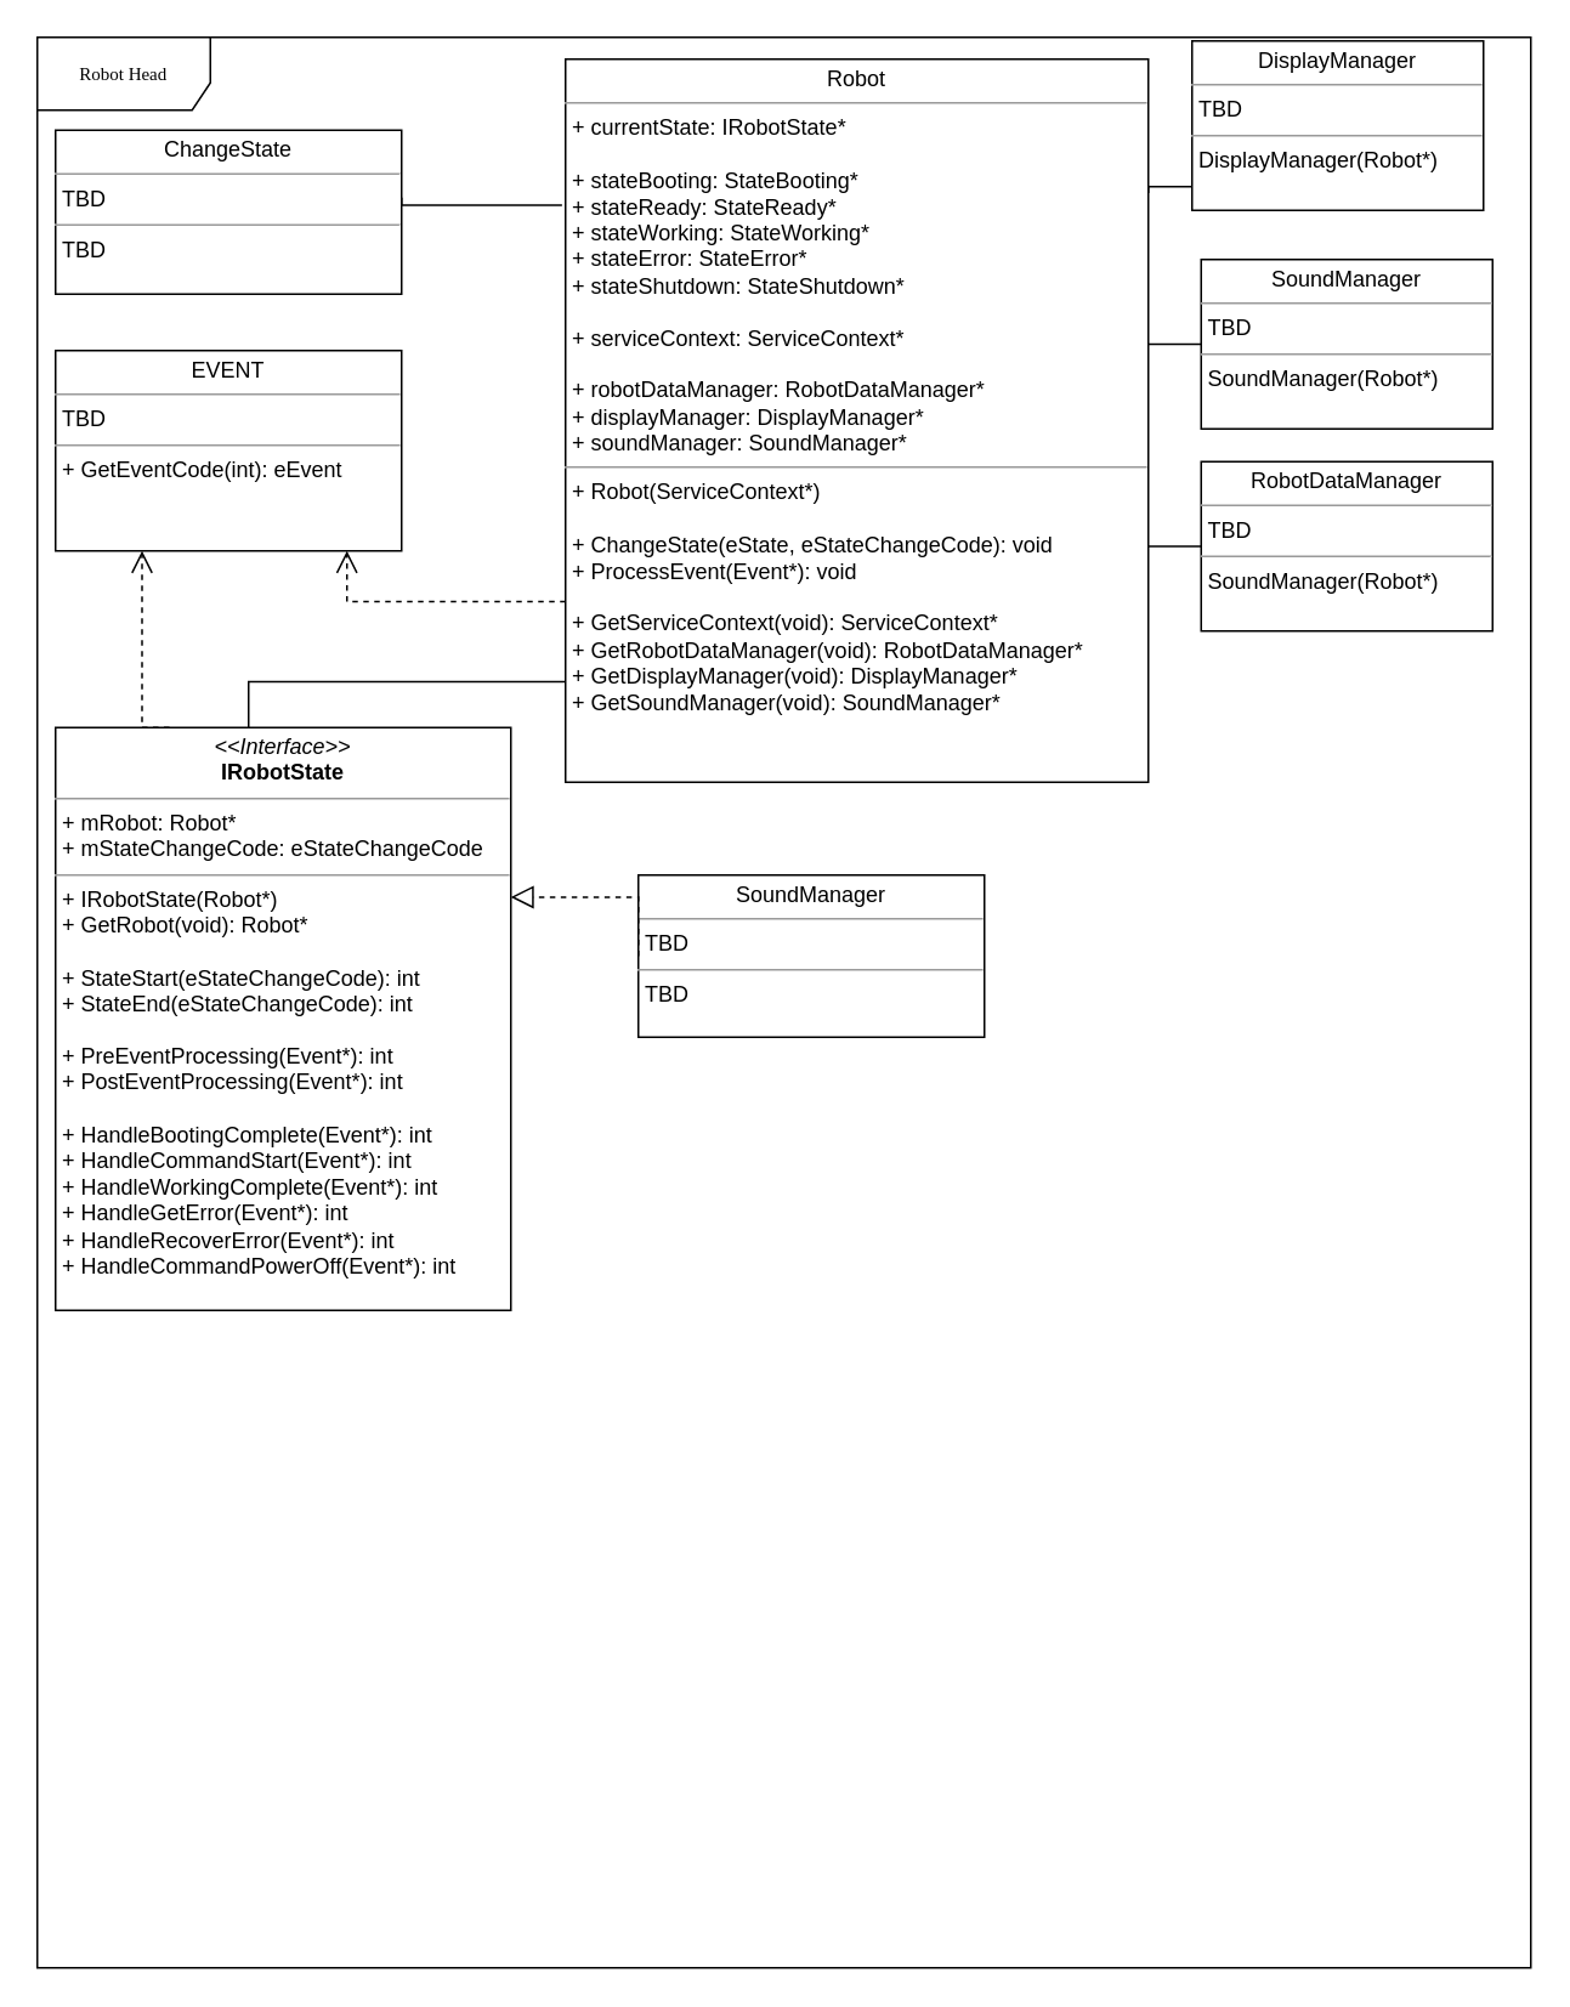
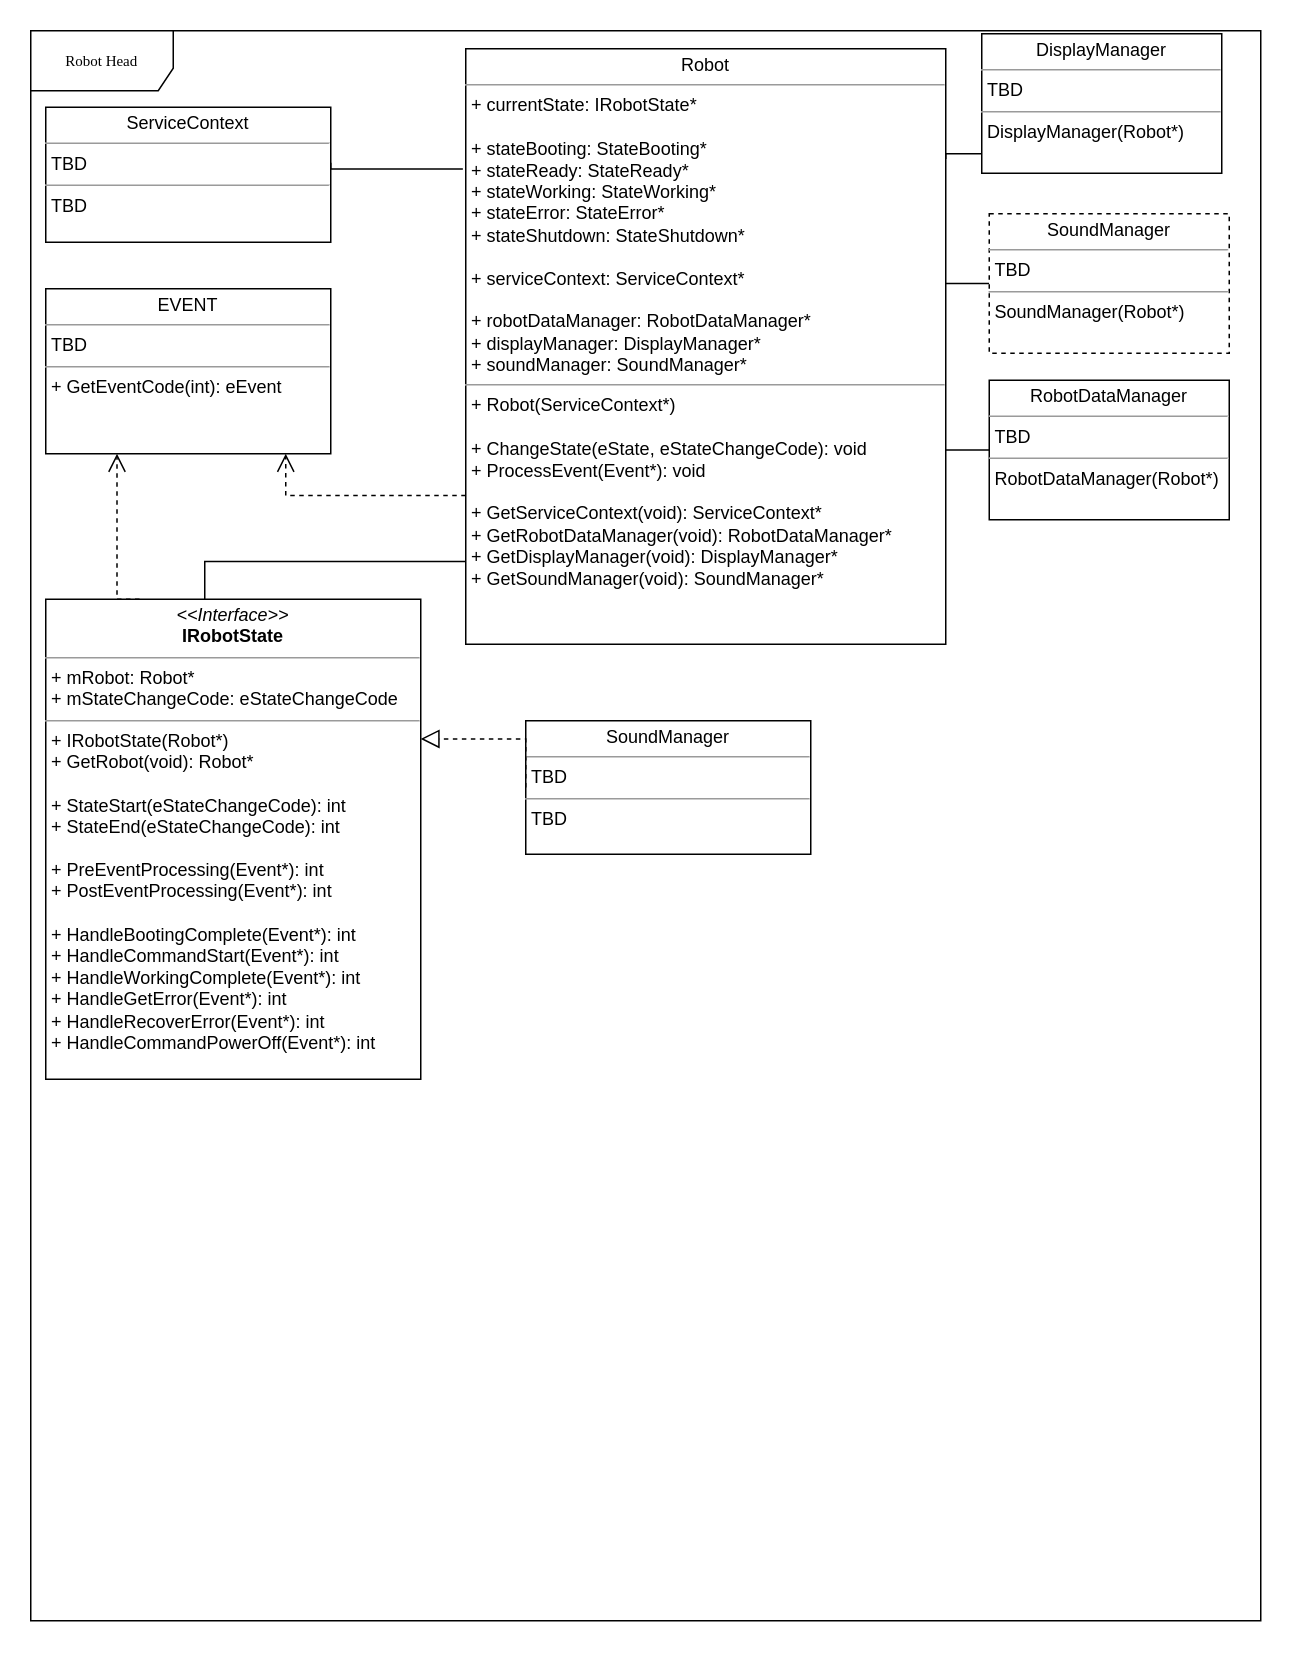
  <mxCell id="0" />
  <mxCell id="1" parent="0" />
  <mxCell id="2" value="Robot Head" style="shape=umlFrame;whiteSpace=wrap;html=1;rounded=0;shadow=0;comic=0;labelBackgroundColor=none;strokeColor=#000000;strokeWidth=1;fillColor=#ffffff;fontFamily=Verdana;fontSize=10;fontColor=#000000;align=center;width=95;height=40;" parent="1" vertex="1"><mxGeometry x="20" y="20" width="820" height="1060" as="geometry" /></mxCell>
  <mxCell id="3" value="&lt;p style=&quot;margin: 0px ; margin-top: 4px ; text-align: center&quot;&gt;EVENT&lt;/p&gt;&lt;hr size=&quot;1&quot;&gt;&lt;p style=&quot;margin: 0px ; margin-left: 4px&quot;&gt;TBD&lt;/p&gt;&lt;hr size=&quot;1&quot;&gt;&lt;p style=&quot;margin: 0px ; margin-left: 4px&quot;&gt;+ GetEventCode(int): eEvent&lt;/p&gt;" style="verticalAlign=top;align=left;overflow=fill;fontSize=12;fontFamily=Helvetica;html=1;rounded=0;shadow=0;comic=0;labelBackgroundColor=none;strokeColor=#000000;strokeWidth=1;fillColor=#ffffff;" parent="1" vertex="1"><mxGeometry x="30" y="192" width="190" height="110" as="geometry" /></mxCell>
  <mxCell id="4" value="" style="edgeStyle=orthogonalEdgeStyle;rounded=0;orthogonalLoop=1;jettySize=auto;html=1;endArrow=none;endFill=0;" edge="1" parent="1" source="5" target="8"><mxGeometry relative="1" as="geometry"><Array as="points"><mxPoint x="620" y="279" /><mxPoint x="620" y="279" /></Array></mxGeometry></mxCell>
- <mxCell id="5" value="&lt;p style=&quot;margin: 0px ; margin-top: 4px ; text-align: center&quot;&gt;RobotDataManager&lt;/p&gt;&lt;hr size=&quot;1&quot;&gt;&lt;p style=&quot;margin: 0px ; margin-left: 4px&quot;&gt;TBD&lt;/p&gt;&lt;hr size=&quot;1&quot;&gt;&lt;p style=&quot;margin: 0px ; margin-left: 4px&quot;&gt;SoundManager(Robot*)&lt;/p&gt;" style="verticalAlign=top;align=left;overflow=fill;fontSize=12;fontFamily=Helvetica;html=1;rounded=0;shadow=0;comic=0;labelBackgroundColor=none;strokeColor=#000000;strokeWidth=1;fillColor=#ffffff;" parent="1" vertex="1"><mxGeometry x="659" y="253" width="160" height="93" as="geometry" /></mxCell>
+ <mxCell id="5" value="&lt;p style=&quot;margin: 0px ; margin-top: 4px ; text-align: center&quot;&gt;RobotDataManager&lt;/p&gt;&lt;hr size=&quot;1&quot;&gt;&lt;p style=&quot;margin: 0px ; margin-left: 4px&quot;&gt;TBD&lt;/p&gt;&lt;hr size=&quot;1&quot;&gt;&lt;p style=&quot;margin: 0px ; margin-left: 4px&quot;&gt;RobotDataManager(Robot*)&lt;/p&gt;" style="verticalAlign=top;align=left;overflow=fill;fontSize=12;fontFamily=Helvetica;html=1;rounded=0;shadow=0;comic=0;labelBackgroundColor=none;strokeColor=#000000;strokeWidth=1;fillColor=#ffffff;" parent="1" vertex="1"><mxGeometry x="659" y="253" width="160" height="93" as="geometry" /></mxCell>
  <mxCell id="6" style="edgeStyle=orthogonalEdgeStyle;rounded=0;html=1;dashed=1;labelBackgroundColor=none;startFill=0;endArrow=open;endFill=0;endSize=10;fontFamily=Verdana;fontSize=10;exitX=0;exitY=0.75;exitDx=0;exitDy=0;" parent="1" source="8" target="3" edge="1"><mxGeometry relative="1" as="geometry"><Array as="points"><mxPoint x="190" y="330" /></Array><mxPoint x="180" y="620" as="sourcePoint" /></mxGeometry></mxCell>
  <mxCell id="7" style="edgeStyle=orthogonalEdgeStyle;rounded=0;orthogonalLoop=1;jettySize=auto;html=1;exitX=1;exitY=0.25;exitDx=0;exitDy=0;entryX=0;entryY=0.75;entryDx=0;entryDy=0;endArrow=none;endFill=0;" edge="1" parent="1" target="11"><mxGeometry relative="1" as="geometry"><mxPoint x="584" y="105" as="sourcePoint" /><mxPoint x="630" y="100" as="targetPoint" /><Array as="points"><mxPoint x="630" y="105" /><mxPoint x="630" y="102" /></Array></mxGeometry></mxCell>
  <mxCell id="8" value="&lt;p style=&quot;margin: 0px ; margin-top: 4px ; text-align: center&quot;&gt;Robot&lt;/p&gt;&lt;hr size=&quot;1&quot;&gt;&lt;p style=&quot;margin: 0px ; margin-left: 4px&quot;&gt;+ currentState: IRobotState*&lt;/p&gt;&lt;p style=&quot;margin: 0px ; margin-left: 4px&quot;&gt;&lt;br&gt;+ stateBooting: StateBooting*&lt;/p&gt;&lt;p style=&quot;margin: 0px ; margin-left: 4px&quot;&gt;+ stateReady: StateReady*&lt;/p&gt;&lt;p style=&quot;margin: 0px ; margin-left: 4px&quot;&gt;+ stateWorking: StateWorking*&lt;/p&gt;&lt;p style=&quot;margin: 0px ; margin-left: 4px&quot;&gt;+ stateError: StateError*&lt;/p&gt;&lt;p style=&quot;margin: 0px ; margin-left: 4px&quot;&gt;+ stateShutdown: StateShutdown*&lt;/p&gt;&lt;p style=&quot;margin: 0px ; margin-left: 4px&quot;&gt;&lt;br&gt;&lt;/p&gt;&lt;p style=&quot;margin: 0px ; margin-left: 4px&quot;&gt;+ serviceContext: ServiceContext*&lt;/p&gt;&lt;p style=&quot;margin: 0px ; margin-left: 4px&quot;&gt;&lt;br&gt;&lt;/p&gt;&lt;p style=&quot;margin: 0px ; margin-left: 4px&quot;&gt;+ robotDataManager: RobotDataManager*&lt;/p&gt;&lt;p style=&quot;margin: 0px ; margin-left: 4px&quot;&gt;+ displayManager: DisplayManager*&lt;/p&gt;&lt;p style=&quot;margin: 0px ; margin-left: 4px&quot;&gt;+ soundManager: SoundManager*&lt;/p&gt;&lt;hr size=&quot;1&quot;&gt;&lt;p style=&quot;margin: 0px ; margin-left: 4px&quot;&gt;+ Robot(ServiceContext*)&lt;/p&gt;&lt;p style=&quot;margin: 0px ; margin-left: 4px&quot;&gt;&lt;br&gt;&lt;/p&gt;&lt;p style=&quot;margin: 0px ; margin-left: 4px&quot;&gt;+ ChangeState(eState, eStateChangeCode): void&lt;/p&gt;&lt;p style=&quot;margin: 0px ; margin-left: 4px&quot;&gt;+ ProcessEvent(Event*): void&lt;/p&gt;&lt;p style=&quot;margin: 0px ; margin-left: 4px&quot;&gt;&lt;br&gt;+ GetServiceContext(void): ServiceContext*&lt;/p&gt;&lt;p style=&quot;margin: 0px ; margin-left: 4px&quot;&gt;+ GetRobotDataManager(void): RobotDataManager*&lt;/p&gt;&lt;p style=&quot;margin: 0px ; margin-left: 4px&quot;&gt;+ GetDisplayManager(void): DisplayManager*&lt;/p&gt;&lt;p style=&quot;margin: 0px ; margin-left: 4px&quot;&gt;+ GetSoundManager(void): SoundManager*&lt;/p&gt;" style="verticalAlign=top;align=left;overflow=fill;fontSize=12;fontFamily=Helvetica;html=1;rounded=0;shadow=0;comic=0;labelBackgroundColor=none;strokeColor=#000000;strokeWidth=1;fillColor=#ffffff;" vertex="1" parent="1"><mxGeometry x="310" y="32" width="320" height="397" as="geometry" /></mxCell>
  <mxCell id="9" value="&lt;p style=&quot;margin: 0px ; margin-top: 4px ; text-align: center&quot;&gt;&lt;i&gt;&amp;lt;&amp;lt;Interface&amp;gt;&amp;gt;&lt;/i&gt;&lt;br&gt;&lt;b&gt;IRobotState&lt;/b&gt;&lt;/p&gt;&lt;hr size=&quot;1&quot;&gt;&lt;p style=&quot;margin: 0px ; margin-left: 4px&quot;&gt;+ mRobot: Robot*&lt;/p&gt;&lt;p style=&quot;margin: 0px ; margin-left: 4px&quot;&gt;+ mStateChangeCode: eStateChangeCode&lt;/p&gt;&lt;hr size=&quot;1&quot;&gt;&lt;p style=&quot;margin: 0px ; margin-left: 4px&quot;&gt;+ IRobotState(Robot*)&lt;/p&gt;&lt;p style=&quot;margin: 0px ; margin-left: 4px&quot;&gt;+ GetRobot(void): Robot*&lt;/p&gt;&lt;p style=&quot;margin: 0px ; margin-left: 4px&quot;&gt;&lt;br&gt;&lt;/p&gt;&lt;p style=&quot;margin: 0px ; margin-left: 4px&quot;&gt;+ StateStart(eStateChangeCode): int&lt;/p&gt;&lt;p style=&quot;margin: 0px ; margin-left: 4px&quot;&gt;+ StateEnd(eStateChangeCode): int&lt;/p&gt;&lt;p style=&quot;margin: 0px ; margin-left: 4px&quot;&gt;&lt;br&gt;&lt;/p&gt;&lt;p style=&quot;margin: 0px ; margin-left: 4px&quot;&gt;+ PreEventProcessing(Event*): int&lt;/p&gt;&lt;p style=&quot;margin: 0px ; margin-left: 4px&quot;&gt;+ PostEventProcessing(Event*): int&lt;/p&gt;&lt;p style=&quot;margin: 0px ; margin-left: 4px&quot;&gt;&lt;br&gt;&lt;/p&gt;&lt;p style=&quot;margin: 0px ; margin-left: 4px&quot;&gt;+ HandleBootingComplete(Event*): int&lt;/p&gt;&lt;p style=&quot;margin: 0px ; margin-left: 4px&quot;&gt;+ HandleCommandStart(Event*): int&lt;/p&gt;&lt;p style=&quot;margin: 0px ; margin-left: 4px&quot;&gt;+ HandleWorkingComplete(Event*): int&lt;/p&gt;&lt;p style=&quot;margin: 0px ; margin-left: 4px&quot;&gt;+ HandleGetError(Event*): int&lt;/p&gt;&lt;p style=&quot;margin: 0px ; margin-left: 4px&quot;&gt;+ HandleRecoverError(Event*): int&lt;/p&gt;&lt;p style=&quot;margin: 0px ; margin-left: 4px&quot;&gt;+ HandleCommandPowerOff(Event*): int&lt;/p&gt;&lt;p style=&quot;margin: 0px ; margin-left: 4px&quot;&gt;&lt;br&gt;&lt;/p&gt;" style="verticalAlign=top;align=left;overflow=fill;fontSize=12;fontFamily=Helvetica;html=1;rounded=0;shadow=0;comic=0;labelBackgroundColor=none;strokeColor=#000000;strokeWidth=1;fillColor=#ffffff;" vertex="1" parent="1"><mxGeometry x="30" y="399" width="250" height="320" as="geometry" /></mxCell>
  <mxCell id="10" value="&lt;p style=&quot;margin: 0px ; margin-top: 4px ; text-align: center&quot;&gt;SoundManager&lt;/p&gt;&lt;hr size=&quot;1&quot;&gt;&lt;p style=&quot;margin: 0px ; margin-left: 4px&quot;&gt;TBD&lt;/p&gt;&lt;hr size=&quot;1&quot;&gt;&lt;p style=&quot;margin: 0px ; margin-left: 4px&quot;&gt;TBD&lt;/p&gt;" style="verticalAlign=top;align=left;overflow=fill;fontSize=12;fontFamily=Helvetica;html=1;rounded=0;shadow=0;comic=0;labelBackgroundColor=none;strokeColor=#000000;strokeWidth=1;fillColor=#ffffff;" vertex="1" parent="1"><mxGeometry x="350" y="480" width="190" height="89" as="geometry" /></mxCell>
  <mxCell id="11" value="&lt;p style=&quot;margin: 0px ; margin-top: 4px ; text-align: center&quot;&gt;DisplayManager&lt;/p&gt;&lt;hr size=&quot;1&quot;&gt;&lt;p style=&quot;margin: 0px ; margin-left: 4px&quot;&gt;TBD&lt;/p&gt;&lt;hr size=&quot;1&quot;&gt;&lt;p style=&quot;margin: 0px ; margin-left: 4px&quot;&gt;DisplayManager(Robot*)&lt;/p&gt;" style="verticalAlign=top;align=left;overflow=fill;fontSize=12;fontFamily=Helvetica;html=1;rounded=0;shadow=0;comic=0;labelBackgroundColor=none;strokeColor=#000000;strokeWidth=1;fillColor=#ffffff;" vertex="1" parent="1"><mxGeometry x="654" y="22" width="160" height="93" as="geometry" /></mxCell>
  <mxCell id="12" value="" style="edgeStyle=orthogonalEdgeStyle;rounded=0;orthogonalLoop=1;jettySize=auto;html=1;endArrow=none;endFill=0;" edge="1" parent="1" source="13" target="8"><mxGeometry relative="1" as="geometry"><Array as="points"><mxPoint x="620" y="182" /><mxPoint x="620" y="182" /></Array></mxGeometry></mxCell>
- <mxCell id="13" value="&lt;p style=&quot;margin: 0px ; margin-top: 4px ; text-align: center&quot;&gt;SoundManager&lt;/p&gt;&lt;hr size=&quot;1&quot;&gt;&lt;p style=&quot;margin: 0px ; margin-left: 4px&quot;&gt;TBD&lt;/p&gt;&lt;hr size=&quot;1&quot;&gt;&lt;p style=&quot;margin: 0px ; margin-left: 4px&quot;&gt;SoundManager(Robot*)&lt;/p&gt;" style="verticalAlign=top;align=left;overflow=fill;fontSize=12;fontFamily=Helvetica;html=1;rounded=0;shadow=0;comic=0;labelBackgroundColor=none;strokeColor=#000000;strokeWidth=1;fillColor=#ffffff;" vertex="1" parent="1"><mxGeometry x="659" y="142" width="160" height="93" as="geometry" /></mxCell>
+ <mxCell id="13" value="&lt;p style=&quot;margin: 0px ; margin-top: 4px ; text-align: center&quot;&gt;SoundManager&lt;/p&gt;&lt;hr size=&quot;1&quot;&gt;&lt;p style=&quot;margin: 0px ; margin-left: 4px&quot;&gt;TBD&lt;/p&gt;&lt;hr size=&quot;1&quot;&gt;&lt;p style=&quot;margin: 0px ; margin-left: 4px&quot;&gt;SoundManager(Robot*)&lt;/p&gt;" style="verticalAlign=top;align=left;overflow=fill;fontSize=12;fontFamily=Helvetica;html=1;rounded=0;shadow=0;comic=0;labelBackgroundColor=none;strokeColor=#000000;strokeWidth=1;fillColor=#ffffff;dashed=1;" vertex="1" parent="1"><mxGeometry x="659" y="142" width="160" height="93" as="geometry" /></mxCell>
  <mxCell id="14" style="edgeStyle=orthogonalEdgeStyle;rounded=0;orthogonalLoop=1;jettySize=auto;html=1;exitX=1;exitY=0.5;exitDx=0;exitDy=0;entryX=-0.006;entryY=0.202;entryDx=0;entryDy=0;endArrow=none;endFill=0;entryPerimeter=0;" edge="1" parent="1" target="8"><mxGeometry relative="1" as="geometry"><mxPoint x="220" y="108" as="sourcePoint" /><mxPoint x="264" y="99" as="targetPoint" /><Array as="points"><mxPoint x="220" y="112" /></Array></mxGeometry></mxCell>
- <mxCell id="15" value="&lt;p style=&quot;margin: 0px ; margin-top: 4px ; text-align: center&quot;&gt;ChangeState&lt;/p&gt;&lt;hr size=&quot;1&quot;&gt;&lt;p style=&quot;margin: 0px ; margin-left: 4px&quot;&gt;TBD&lt;/p&gt;&lt;hr size=&quot;1&quot;&gt;&lt;p style=&quot;margin: 0px ; margin-left: 4px&quot;&gt;TBD&lt;/p&gt;" style="verticalAlign=top;align=left;overflow=fill;fontSize=12;fontFamily=Helvetica;html=1;rounded=0;shadow=0;comic=0;labelBackgroundColor=none;strokeColor=#000000;strokeWidth=1;fillColor=#ffffff;" vertex="1" parent="1"><mxGeometry x="30" y="71" width="190" height="90" as="geometry" /></mxCell>
+ <mxCell id="15" value="&lt;p style=&quot;margin: 0px ; margin-top: 4px ; text-align: center&quot;&gt;ServiceContext&lt;/p&gt;&lt;hr size=&quot;1&quot;&gt;&lt;p style=&quot;margin: 0px ; margin-left: 4px&quot;&gt;TBD&lt;/p&gt;&lt;hr size=&quot;1&quot;&gt;&lt;p style=&quot;margin: 0px ; margin-left: 4px&quot;&gt;TBD&lt;/p&gt;" style="verticalAlign=top;align=left;overflow=fill;fontSize=12;fontFamily=Helvetica;html=1;rounded=0;shadow=0;comic=0;labelBackgroundColor=none;strokeColor=#000000;strokeWidth=1;fillColor=#ffffff;" vertex="1" parent="1"><mxGeometry x="30" y="71" width="190" height="90" as="geometry" /></mxCell>
  <mxCell id="16" style="edgeStyle=orthogonalEdgeStyle;rounded=0;html=1;dashed=1;labelBackgroundColor=none;startFill=0;endArrow=open;endFill=0;endSize=10;fontFamily=Verdana;fontSize=10;exitX=0.25;exitY=0;exitDx=0;exitDy=0;entryX=0.25;entryY=1;entryDx=0;entryDy=0;" edge="1" parent="1" source="9" target="3"><mxGeometry relative="1" as="geometry"><Array as="points"><mxPoint x="78" y="399" /></Array><mxPoint x="154" y="346" as="sourcePoint" /><mxPoint x="80" y="318" as="targetPoint" /></mxGeometry></mxCell>
  <mxCell id="17" style="edgeStyle=orthogonalEdgeStyle;rounded=0;html=1;dashed=1;labelBackgroundColor=none;startFill=0;endArrow=block;endFill=0;endSize=10;fontFamily=Verdana;fontSize=10;exitX=0;exitY=0.5;exitDx=0;exitDy=0;entryX=1;entryY=0.291;entryDx=0;entryDy=0;entryPerimeter=0;" edge="1" parent="1" source="10" target="9"><mxGeometry relative="1" as="geometry"><Array as="points"><mxPoint x="350" y="492" /></Array><mxPoint x="240" y="576" as="sourcePoint" /><mxPoint x="243" y="479" as="targetPoint" /></mxGeometry></mxCell>
  <mxCell id="18" style="edgeStyle=orthogonalEdgeStyle;rounded=0;html=1;labelBackgroundColor=none;startFill=0;endArrow=none;endFill=0;endSize=10;fontFamily=Verdana;fontSize=10;exitX=0;exitY=0.861;exitDx=0;exitDy=0;exitPerimeter=0;" edge="1" parent="1" source="8" target="9"><mxGeometry relative="1" as="geometry"><Array as="points"><mxPoint x="136" y="374" /></Array><mxPoint x="210" y="367" as="sourcePoint" /><mxPoint x="136" y="339" as="targetPoint" /></mxGeometry></mxCell>
